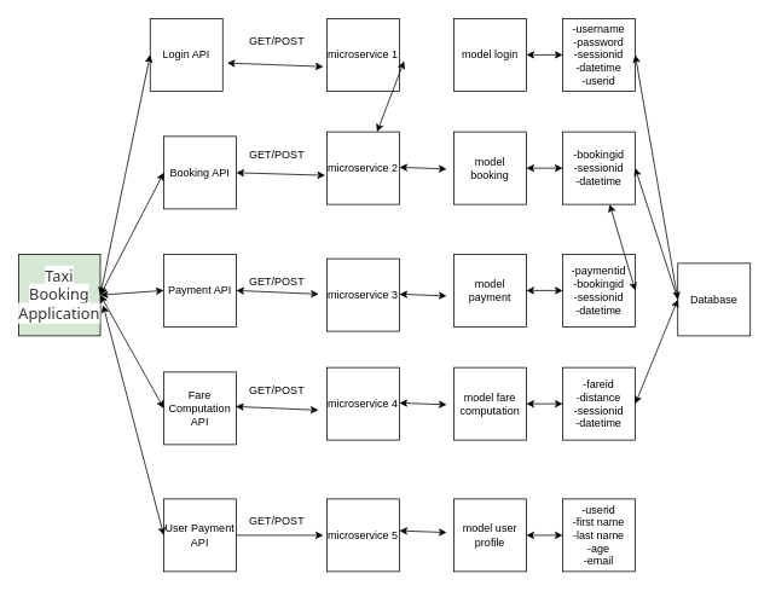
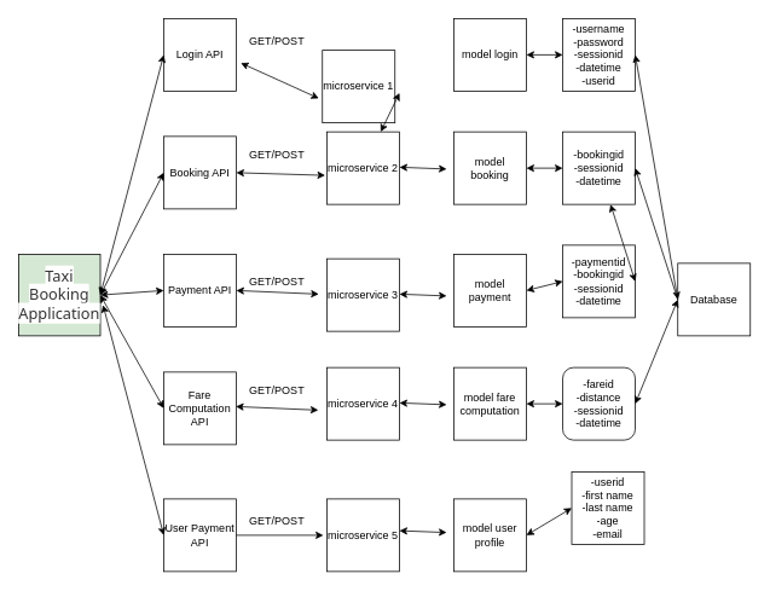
  <mxCell id="0" />
  <mxCell id="1" parent="0" />
- <mxCell id="2" value="Login API" style="whiteSpace=wrap;html=1;aspect=fixed;" vertex="1" parent="1"><mxGeometry x="165" y="20" width="80" height="80" as="geometry" /></mxCell>
+ <mxCell id="2" value="Login API" style="whiteSpace=wrap;html=1;aspect=fixed;" vertex="1" parent="1"><mxGeometry x="180" y="20" width="80" height="80" as="geometry" /></mxCell>
  <mxCell id="3" value="Booking API" style="whiteSpace=wrap;html=1;aspect=fixed;" vertex="1" parent="1"><mxGeometry x="180" y="150" width="80" height="80" as="geometry" /></mxCell>
  <mxCell id="4" value="Payment API" style="whiteSpace=wrap;html=1;aspect=fixed;" vertex="1" parent="1"><mxGeometry x="180" y="280" width="80" height="80" as="geometry" /></mxCell>
  <mxCell id="5" value="Fare Computation API" style="whiteSpace=wrap;html=1;aspect=fixed;" vertex="1" parent="1"><mxGeometry x="180" y="410" width="80" height="80" as="geometry" /></mxCell>
  <mxCell id="6" value="User Payment API" style="whiteSpace=wrap;html=1;aspect=fixed;" vertex="1" parent="1"><mxGeometry x="180" y="550" width="80" height="80" as="geometry" /></mxCell>
  <mxCell id="7" value="&lt;span style=&quot;color: rgb(51 , 51 , 51) ; font-family: &amp;#34;segoe ui&amp;#34; , &amp;#34;segoe wp&amp;#34; , &amp;#34;tahoma&amp;#34; , &amp;#34;arial&amp;#34; , sans-serif ; font-size: 17px ; background-color: rgb(255 , 255 , 255)&quot;&gt;Taxi Booking Application&lt;/span&gt;" style="whiteSpace=wrap;html=1;aspect=fixed;fillColor=#d5e8d4;" vertex="1" parent="1"><mxGeometry x="20" y="280" width="90" height="90" as="geometry" /></mxCell>
- <mxCell id="8" value="microservice 1" style="whiteSpace=wrap;html=1;aspect=fixed;" vertex="1" parent="1"><mxGeometry x="360" y="20" width="80" height="80" as="geometry" /></mxCell>
+ <mxCell id="8" value="microservice 1" style="whiteSpace=wrap;html=1;aspect=fixed;" vertex="1" parent="1"><mxGeometry x="355" y="55" width="80" height="80" as="geometry" /></mxCell>
  <mxCell id="9" value="GET/POST" style="text;html=1;strokeColor=none;fillColor=none;align=center;verticalAlign=middle;whiteSpace=wrap;rounded=0;" vertex="1" parent="1"><mxGeometry x="270" y="35" width="70" height="20" as="geometry" /></mxCell>
  <mxCell id="10" value="" style="endArrow=classic;startArrow=classic;html=1;entryX=0;entryY=0.5;entryDx=0;entryDy=0;" edge="1" parent="1" target="2"><mxGeometry width="50" height="50" relative="1" as="geometry"><mxPoint x="110" y="325" as="sourcePoint" /><mxPoint x="440" y="175" as="targetPoint" /></mxGeometry></mxCell>
  <mxCell id="11" value="" style="endArrow=classic;startArrow=classic;html=1;entryX=0;entryY=0.5;entryDx=0;entryDy=0;" edge="1" parent="1" target="3"><mxGeometry width="50" height="50" relative="1" as="geometry"><mxPoint x="110" y="325" as="sourcePoint" /><mxPoint x="440" y="275" as="targetPoint" /></mxGeometry></mxCell>
  <mxCell id="12" value="" style="endArrow=classic;startArrow=classic;html=1;entryX=0;entryY=0.5;entryDx=0;entryDy=0;" edge="1" parent="1" target="4"><mxGeometry width="50" height="50" relative="1" as="geometry"><mxPoint x="110" y="325" as="sourcePoint" /><mxPoint x="440" y="365" as="targetPoint" /></mxGeometry></mxCell>
  <mxCell id="13" value="" style="endArrow=classic;startArrow=classic;html=1;entryX=0;entryY=0.5;entryDx=0;entryDy=0;" edge="1" parent="1" target="5"><mxGeometry width="50" height="50" relative="1" as="geometry"><mxPoint x="110" y="325" as="sourcePoint" /><mxPoint x="440" y="365" as="targetPoint" /></mxGeometry></mxCell>
  <mxCell id="14" value="" style="endArrow=classic;startArrow=classic;html=1;exitX=1.033;exitY=0.622;exitDx=0;exitDy=0;exitPerimeter=0;entryX=0;entryY=0.5;entryDx=0;entryDy=0;" edge="1" parent="1" source="7" target="6"><mxGeometry width="50" height="50" relative="1" as="geometry"><mxPoint x="390" y="415" as="sourcePoint" /><mxPoint x="440" y="365" as="targetPoint" /></mxGeometry></mxCell>
  <mxCell id="15" value="microservice 2" style="whiteSpace=wrap;html=1;aspect=fixed;" vertex="1" parent="1"><mxGeometry x="360" y="145" width="80" height="80" as="geometry" /></mxCell>
  <mxCell id="16" value="GET/POST" style="text;html=1;strokeColor=none;fillColor=none;align=center;verticalAlign=middle;whiteSpace=wrap;rounded=0;" vertex="1" parent="1"><mxGeometry x="270" y="160" width="70" height="20" as="geometry" /></mxCell>
  <mxCell id="17" value="microservice 3" style="whiteSpace=wrap;html=1;aspect=fixed;" vertex="1" parent="1"><mxGeometry x="360" y="285" width="80" height="80" as="geometry" /></mxCell>
  <mxCell id="18" value="GET/POST" style="text;html=1;strokeColor=none;fillColor=none;align=center;verticalAlign=middle;whiteSpace=wrap;rounded=0;" vertex="1" parent="1"><mxGeometry x="270" y="300" width="70" height="20" as="geometry" /></mxCell>
  <mxCell id="19" value="microservice 4" style="whiteSpace=wrap;html=1;aspect=fixed;" vertex="1" parent="1"><mxGeometry x="360" y="405" width="80" height="80" as="geometry" /></mxCell>
  <mxCell id="20" value="GET/POST" style="text;html=1;strokeColor=none;fillColor=none;align=center;verticalAlign=middle;whiteSpace=wrap;rounded=0;" vertex="1" parent="1"><mxGeometry x="270" y="420" width="70" height="20" as="geometry" /></mxCell>
  <mxCell id="21" value="microservice 5" style="whiteSpace=wrap;html=1;aspect=fixed;" vertex="1" parent="1"><mxGeometry x="360" y="550" width="80" height="80" as="geometry" /></mxCell>
  <mxCell id="22" value="" style="endArrow=classic;html=1;exitX=1;exitY=0.5;exitDx=0;exitDy=0;" edge="1" parent="1"><mxGeometry width="50" height="50" relative="1" as="geometry"><mxPoint x="260" y="590" as="sourcePoint" /><mxPoint x="356" y="590" as="targetPoint" /></mxGeometry></mxCell>
  <mxCell id="23" value="GET/POST" style="text;html=1;strokeColor=none;fillColor=none;align=center;verticalAlign=middle;whiteSpace=wrap;rounded=0;" vertex="1" parent="1"><mxGeometry x="270" y="565" width="70" height="20" as="geometry" /></mxCell>
  <mxCell id="24" value="" style="endArrow=classic;startArrow=classic;html=1;exitX=1;exitY=0.5;exitDx=0;exitDy=0;entryX=-0.025;entryY=0.6;entryDx=0;entryDy=0;entryPerimeter=0;" edge="1" parent="1" source="3" target="15"><mxGeometry width="50" height="50" relative="1" as="geometry"><mxPoint x="390" y="275" as="sourcePoint" /><mxPoint x="440" y="225" as="targetPoint" /></mxGeometry></mxCell>
  <mxCell id="25" value="" style="endArrow=classic;startArrow=classic;html=1;exitX=1.063;exitY=0.613;exitDx=0;exitDy=0;exitPerimeter=0;entryX=-0.05;entryY=0.663;entryDx=0;entryDy=0;entryPerimeter=0;" edge="1" parent="1" source="2" target="8"><mxGeometry width="50" height="50" relative="1" as="geometry"><mxPoint x="390" y="275" as="sourcePoint" /><mxPoint x="440" y="225" as="targetPoint" /></mxGeometry></mxCell>
  <mxCell id="26" value="" style="endArrow=classic;startArrow=classic;html=1;exitX=1.063;exitY=0.613;exitDx=0;exitDy=0;exitPerimeter=0;entryX=-0.05;entryY=0.663;entryDx=0;entryDy=0;entryPerimeter=0;" edge="1" parent="1"><mxGeometry width="50" height="50" relative="1" as="geometry"><mxPoint x="260" y="320" as="sourcePoint" /><mxPoint x="350.96" y="324" as="targetPoint" /></mxGeometry></mxCell>
  <mxCell id="27" value="" style="endArrow=classic;startArrow=classic;html=1;exitX=1.063;exitY=0.613;exitDx=0;exitDy=0;exitPerimeter=0;entryX=-0.05;entryY=0.663;entryDx=0;entryDy=0;entryPerimeter=0;" edge="1" parent="1"><mxGeometry width="50" height="50" relative="1" as="geometry"><mxPoint x="259.52" y="448" as="sourcePoint" /><mxPoint x="350.48" y="452" as="targetPoint" /></mxGeometry></mxCell>
  <mxCell id="28" value="model login" style="whiteSpace=wrap;html=1;aspect=fixed;" vertex="1" parent="1"><mxGeometry x="500" y="20" width="80" height="80" as="geometry" /></mxCell>
  <mxCell id="29" value="model booking" style="whiteSpace=wrap;html=1;aspect=fixed;" vertex="1" parent="1"><mxGeometry x="500" y="145" width="80" height="80" as="geometry" /></mxCell>
  <mxCell id="30" value="model payment" style="whiteSpace=wrap;html=1;aspect=fixed;" vertex="1" parent="1"><mxGeometry x="500" y="280" width="80" height="80" as="geometry" /></mxCell>
  <mxCell id="31" value="model fare computation" style="whiteSpace=wrap;html=1;aspect=fixed;" vertex="1" parent="1"><mxGeometry x="500" y="405" width="80" height="80" as="geometry" /></mxCell>
  <mxCell id="32" value="model user profile" style="whiteSpace=wrap;html=1;aspect=fixed;" vertex="1" parent="1"><mxGeometry x="500" y="550" width="80" height="80" as="geometry" /></mxCell>
  <mxCell id="33" value="-username&lt;br&gt;-password&lt;br&gt;-sessionid&lt;br&gt;-datetime&lt;br&gt;-userid" style="whiteSpace=wrap;html=1;aspect=fixed;" vertex="1" parent="1"><mxGeometry x="620" y="20" width="80" height="80" as="geometry" /></mxCell>
  <mxCell id="34" value="Database" style="whiteSpace=wrap;html=1;aspect=fixed;" vertex="1" parent="1"><mxGeometry x="747" y="290" width="80" height="80" as="geometry" /></mxCell>
  <mxCell id="35" value="" style="endArrow=classic;startArrow=classic;html=1;exitX=1.063;exitY=0.588;exitDx=0;exitDy=0;exitPerimeter=0;" edge="1" parent="1" source="8" target="15"><mxGeometry width="50" height="50" relative="1" as="geometry"><mxPoint x="480" y="255" as="sourcePoint" /><mxPoint x="530" y="205" as="targetPoint" /></mxGeometry></mxCell>
  <mxCell id="36" value="" style="endArrow=classic;startArrow=classic;html=1;exitX=1.063;exitY=0.588;exitDx=0;exitDy=0;exitPerimeter=0;entryX=-0.037;entryY=0.613;entryDx=0;entryDy=0;entryPerimeter=0;" edge="1" parent="1"><mxGeometry width="50" height="50" relative="1" as="geometry"><mxPoint x="440" y="184" as="sourcePoint" /><mxPoint x="492" y="186" as="targetPoint" /></mxGeometry></mxCell>
  <mxCell id="37" value="" style="endArrow=classic;startArrow=classic;html=1;exitX=1.063;exitY=0.588;exitDx=0;exitDy=0;exitPerimeter=0;entryX=-0.037;entryY=0.613;entryDx=0;entryDy=0;entryPerimeter=0;" edge="1" parent="1"><mxGeometry width="50" height="50" relative="1" as="geometry"><mxPoint x="440" y="324" as="sourcePoint" /><mxPoint x="492" y="326" as="targetPoint" /></mxGeometry></mxCell>
  <mxCell id="38" value="" style="endArrow=classic;startArrow=classic;html=1;exitX=1.063;exitY=0.588;exitDx=0;exitDy=0;exitPerimeter=0;entryX=-0.037;entryY=0.613;entryDx=0;entryDy=0;entryPerimeter=0;" edge="1" parent="1"><mxGeometry width="50" height="50" relative="1" as="geometry"><mxPoint x="440" y="444" as="sourcePoint" /><mxPoint x="492" y="446" as="targetPoint" /></mxGeometry></mxCell>
  <mxCell id="39" value="" style="endArrow=classic;startArrow=classic;html=1;exitX=1;exitY=0.5;exitDx=0;exitDy=0;entryX=0;entryY=0.5;entryDx=0;entryDy=0;" edge="1" parent="1" source="28" target="33"><mxGeometry width="50" height="50" relative="1" as="geometry"><mxPoint x="480" y="255" as="sourcePoint" /><mxPoint x="530" y="205" as="targetPoint" /></mxGeometry></mxCell>
  <mxCell id="40" value="-bookingid&lt;br&gt;-sessionid&lt;br&gt;-datetime" style="whiteSpace=wrap;html=1;aspect=fixed;" vertex="1" parent="1"><mxGeometry x="620" y="145" width="80" height="80" as="geometry" /></mxCell>
  <mxCell id="41" value="" style="endArrow=classic;startArrow=classic;html=1;exitX=1;exitY=0.5;exitDx=0;exitDy=0;entryX=0;entryY=0.5;entryDx=0;entryDy=0;" edge="1" parent="1" target="40"><mxGeometry width="50" height="50" relative="1" as="geometry"><mxPoint x="580" y="185" as="sourcePoint" /><mxPoint x="530" y="330" as="targetPoint" /></mxGeometry></mxCell>
- <mxCell id="42" value="-paymentid&lt;br&gt;-bookingid&lt;br&gt;-sessionid&lt;br&gt;-datetime" style="whiteSpace=wrap;html=1;aspect=fixed;" vertex="1" parent="1"><mxGeometry x="620" y="280" width="80" height="80" as="geometry" /></mxCell>
+ <mxCell id="42" value="-paymentid&lt;br&gt;-bookingid&lt;br&gt;-sessionid&lt;br&gt;-datetime" style="whiteSpace=wrap;html=1;aspect=fixed;" vertex="1" parent="1"><mxGeometry x="620" y="270" width="80" height="80" as="geometry" /></mxCell>
  <mxCell id="43" value="" style="endArrow=classic;startArrow=classic;html=1;exitX=1;exitY=0.5;exitDx=0;exitDy=0;entryX=0;entryY=0.5;entryDx=0;entryDy=0;" edge="1" parent="1" target="42"><mxGeometry width="50" height="50" relative="1" as="geometry"><mxPoint x="580" y="320" as="sourcePoint" /><mxPoint x="530" y="465" as="targetPoint" /></mxGeometry></mxCell>
- <mxCell id="44" value="-fareid&lt;br&gt;-distance&lt;br&gt;-sessionid&lt;br&gt;-datetime" style="whiteSpace=wrap;html=1;aspect=fixed;" vertex="1" parent="1"><mxGeometry x="620" y="405" width="80" height="80" as="geometry" /></mxCell>
+ <mxCell id="44" value="-fareid&lt;br&gt;-distance&lt;br&gt;-sessionid&lt;br&gt;-datetime" style="whiteSpace=wrap;html=1;aspect=fixed;rounded=1;" vertex="1" parent="1"><mxGeometry x="620" y="405" width="80" height="80" as="geometry" /></mxCell>
  <mxCell id="45" value="" style="endArrow=classic;startArrow=classic;html=1;exitX=1;exitY=0.5;exitDx=0;exitDy=0;entryX=0;entryY=0.5;entryDx=0;entryDy=0;" edge="1" parent="1" target="44"><mxGeometry width="50" height="50" relative="1" as="geometry"><mxPoint x="580" y="445" as="sourcePoint" /><mxPoint x="530" y="590" as="targetPoint" /></mxGeometry></mxCell>
- <mxCell id="46" value="-userid&lt;br&gt;-first name&lt;br&gt;-last name&lt;br&gt;-age&lt;br&gt;-email" style="whiteSpace=wrap;html=1;aspect=fixed;" vertex="1" parent="1"><mxGeometry x="620" y="550" width="80" height="80" as="geometry" /></mxCell>
+ <mxCell id="46" value="-userid&lt;br&gt;-first name&lt;br&gt;-last name&lt;br&gt;-age&lt;br&gt;-email" style="whiteSpace=wrap;html=1;aspect=fixed;" vertex="1" parent="1"><mxGeometry x="630" y="520" width="80" height="80" as="geometry" /></mxCell>
  <mxCell id="47" value="" style="endArrow=classic;startArrow=classic;html=1;exitX=1;exitY=0.5;exitDx=0;exitDy=0;entryX=0;entryY=0.5;entryDx=0;entryDy=0;" edge="1" parent="1" target="46"><mxGeometry width="50" height="50" relative="1" as="geometry"><mxPoint x="580" y="590" as="sourcePoint" /><mxPoint x="530" y="735" as="targetPoint" /></mxGeometry></mxCell>
  <mxCell id="48" value="" style="endArrow=classic;startArrow=classic;html=1;exitX=1.063;exitY=0.588;exitDx=0;exitDy=0;exitPerimeter=0;entryX=-0.037;entryY=0.613;entryDx=0;entryDy=0;entryPerimeter=0;" edge="1" parent="1"><mxGeometry width="50" height="50" relative="1" as="geometry"><mxPoint x="440" y="585" as="sourcePoint" /><mxPoint x="492" y="587" as="targetPoint" /></mxGeometry></mxCell>
  <mxCell id="49" value="" style="endArrow=classic;startArrow=classic;html=1;entryX=0;entryY=0.5;entryDx=0;entryDy=0;" edge="1" parent="1" target="34"><mxGeometry width="50" height="50" relative="1" as="geometry"><mxPoint x="700" y="60" as="sourcePoint" /><mxPoint x="530" y="305" as="targetPoint" /></mxGeometry></mxCell>
  <mxCell id="50" value="" style="endArrow=none;startArrow=classic;html=1;entryX=0;entryY=0.5;entryDx=0;entryDy=0;exitX=1;exitY=0.5;exitDx=0;exitDy=0;" edge="1" parent="1" source="40" target="34"><mxGeometry width="50" height="50" relative="1" as="geometry"><mxPoint x="710" y="70" as="sourcePoint" /><mxPoint x="757" y="340" as="targetPoint" /></mxGeometry></mxCell>
  <mxCell id="51" value="" style="endArrow=classic;startArrow=classic;html=1;exitX=1;exitY=0.5;exitDx=0;exitDy=0;" edge="1" parent="1" source="42" target="40"><mxGeometry width="50" height="50" relative="1" as="geometry"><mxPoint x="720" y="80" as="sourcePoint" /><mxPoint x="767" y="350" as="targetPoint" /></mxGeometry></mxCell>
  <mxCell id="52" value="" style="endArrow=classic;startArrow=classic;html=1;entryX=0;entryY=0.5;entryDx=0;entryDy=0;exitX=1;exitY=0.5;exitDx=0;exitDy=0;" edge="1" parent="1" source="44" target="34"><mxGeometry width="50" height="50" relative="1" as="geometry"><mxPoint x="730" y="90" as="sourcePoint" /><mxPoint x="777" y="360" as="targetPoint" /></mxGeometry></mxCell>
